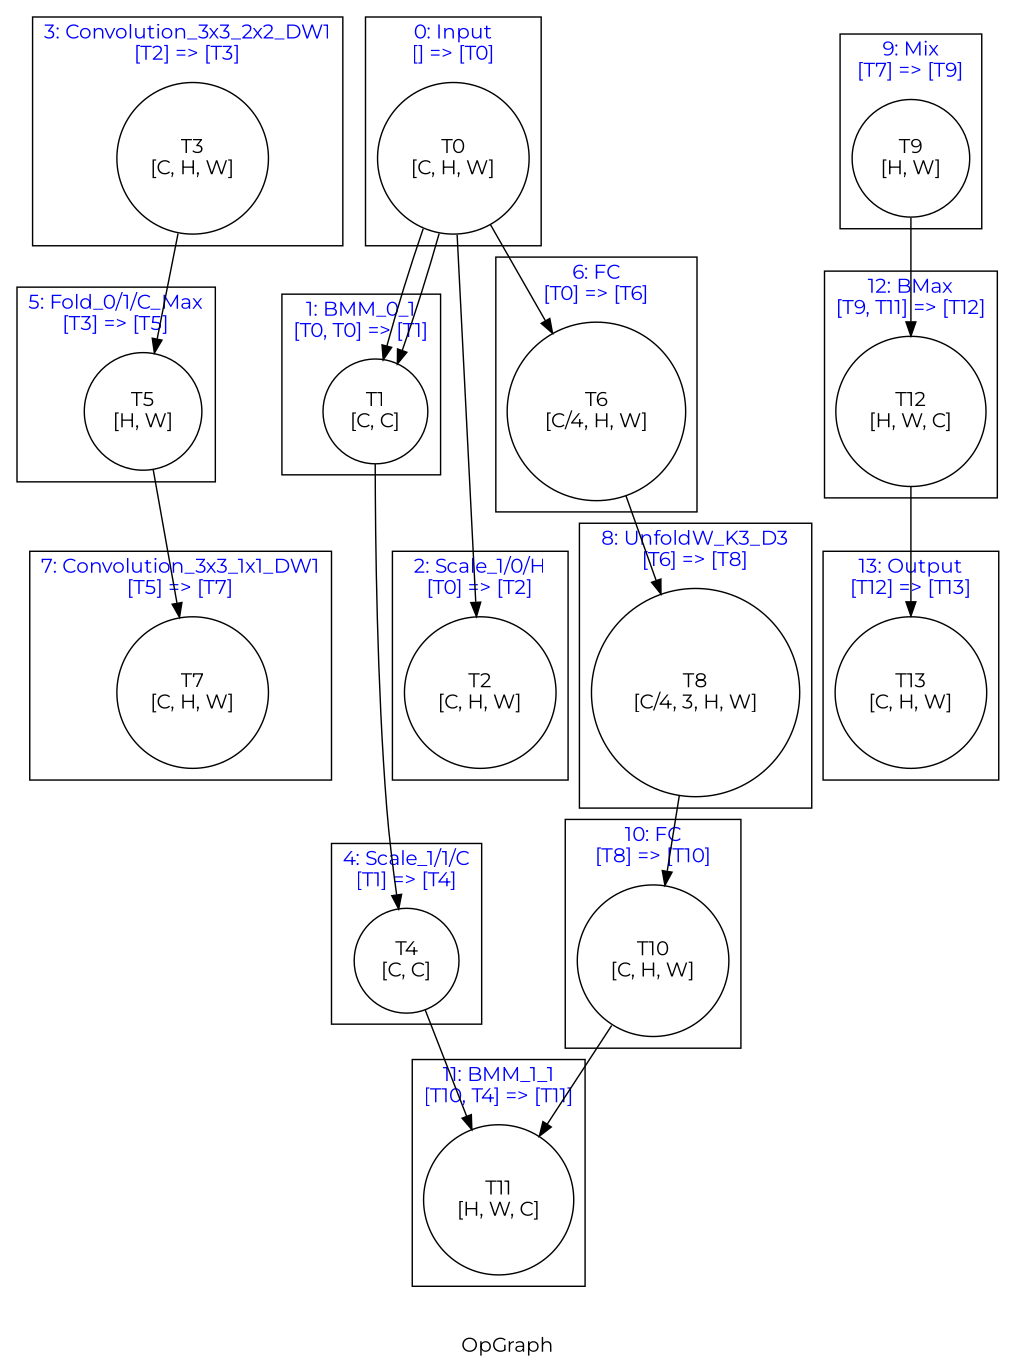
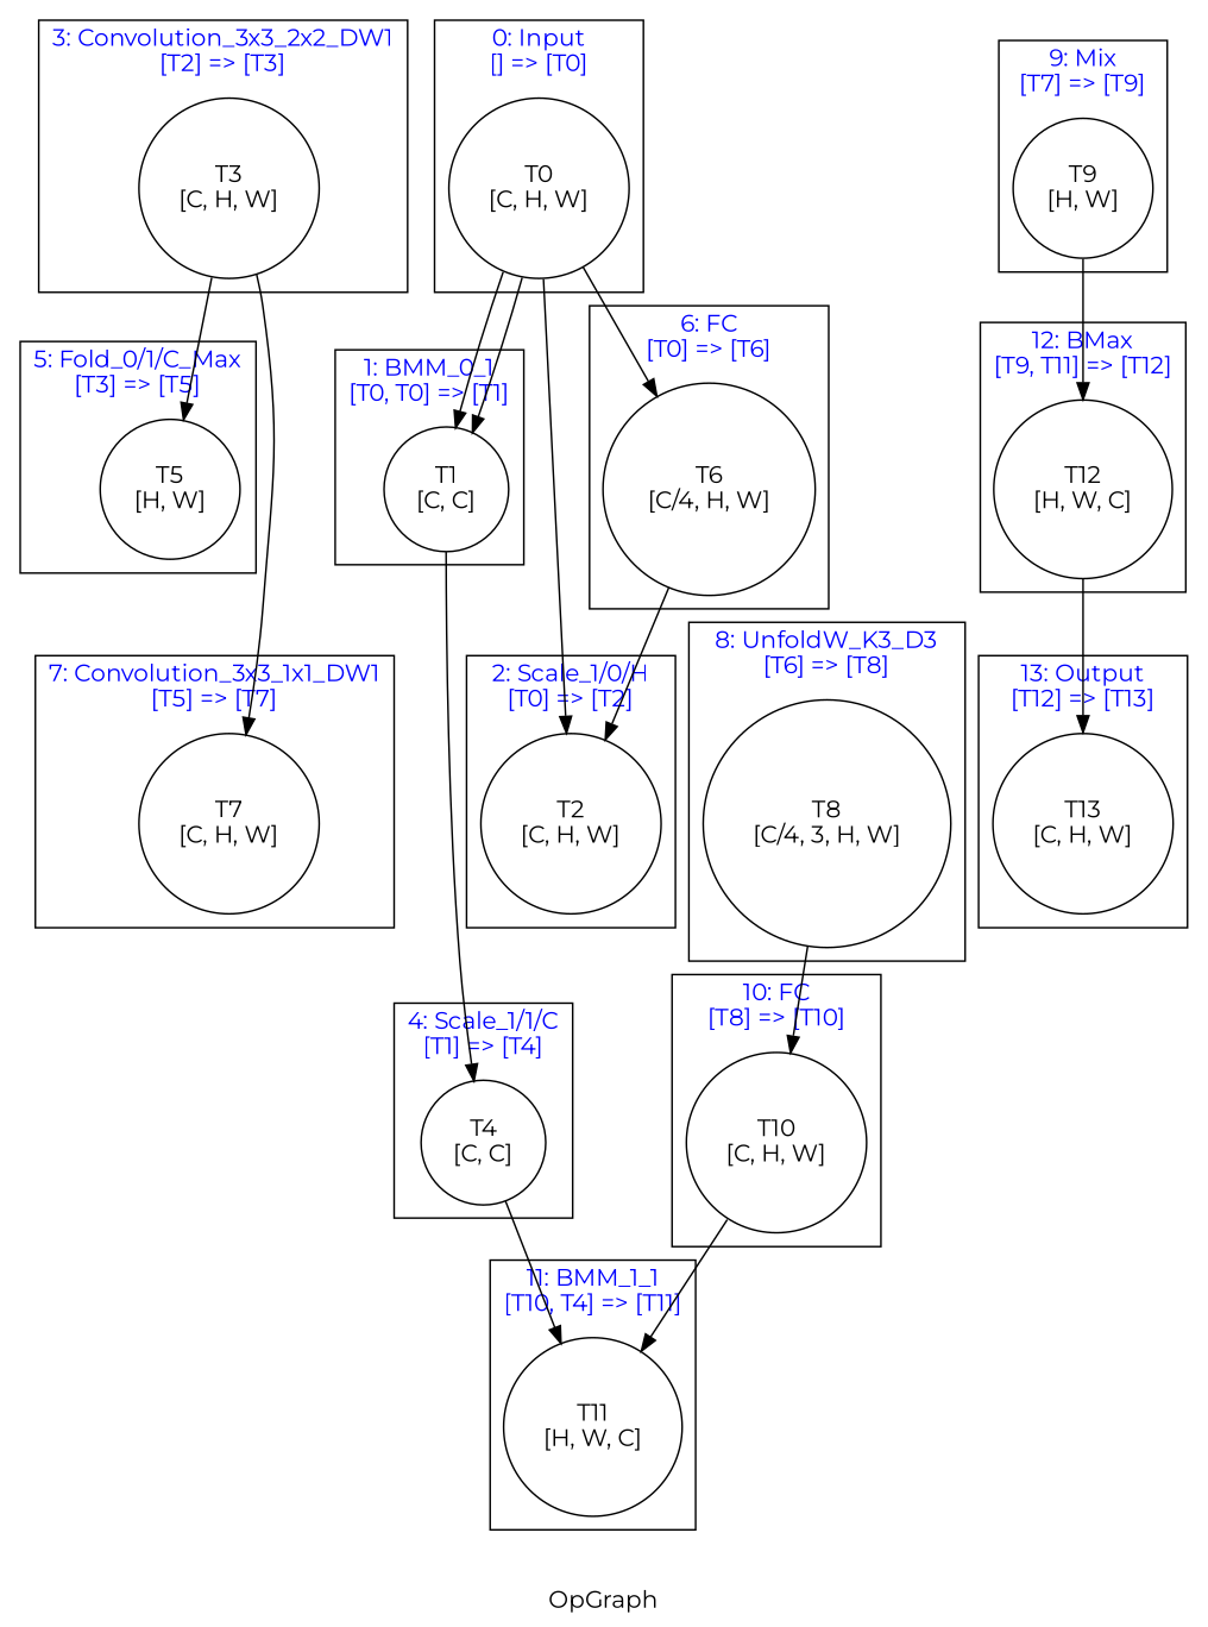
  digraph {
    fontname=Montserrat
    label=OpGraph
    node [color=black fontname=Montserrat shape=circle]
    edge [fontname=Montserrat]
    n1 [label="T3\n[C, H, W]"]
    n2 [label="T0\n[C, H, W]"]
    n3 [label="T1\n[C, C]"]
    n4 [label="T2\n[C, H, W]"]
    n5 [label="T4\n[C, C]"]
    n6 [label="T5\n[H, W]"]
    n7 [label="T6\n[C/4, H, W]"]
    n8 [label="T7\n[C, H, W]"]
    n9 [label="T8\n[C/4, 3, H, W]"]
    n10 [label="T9\n[H, W]"]
    n11 [label="T10\n[C, H, W]"]
    n12 [label="T11\n[H, W, C]"]
    n13 [label="T12\n[H, W, C]"]
    n14 [label="T13\n[C, H, W]"]
    subgraph cluster_1 {
      fontcolor=blue
      label="3: Convolution_3x3_2x2_DW1\n[T2] => [T3]"
      n1
    }
    subgraph sub_2 {
      n1
      n2
      n3
      n4
      n5
      n6
      n7
      n8
      n9
      n10
      n11
      n12
      n13
      n14
    }
    subgraph cluster_3 {
      fontcolor=blue
      label="0: Input\n[] => [T0]"
      n2
    }
    subgraph cluster_4 {
      fontcolor=blue
      label="1: BMM_0_1\n[T0, T0] => [T1]"
      n3
    }
    subgraph cluster_5 {
      fontcolor=blue
      label="2: Scale_1/0/H\n[T0] => [T2]"
      n4
    }
    subgraph cluster_6 {
      fontcolor=blue
      label="4: Scale_1/1/C\n[T1] => [T4]"
      n5
    }
    subgraph cluster_7 {
      fontcolor=blue
      label="5: Fold_0/1/C_Max\n[T3] => [T5]"
      n6
    }
    subgraph cluster_8 {
      fontcolor=blue
      label="6: FC\n[T0] => [T6]"
      n7
    }
    subgraph cluster_9 {
      fontcolor=blue
      label="7: Convolution_3x3_1x1_DW1\n[T5] => [T7]"
      n8
    }
    subgraph cluster_10 {
      fontcolor=blue
      label="8: UnfoldW_K3_D3\n[T6] => [T8]"
      n9
    }
    subgraph cluster_11 {
      fontcolor=blue
      label="9: Mix\n[T7] => [T9]"
      n10
    }
    subgraph cluster_12 {
      fontcolor=blue
      label="10: FC\n[T8] => [T10]"
      n11
    }
    subgraph cluster_13 {
      fontcolor=blue
      label="11: BMM_1_1\n[T10, T4] => [T11]"
      n12
    }
    subgraph cluster_14 {
      fontcolor=blue
      label="12: BMax\n[T9, T11] => [T12]"
      n13
    }
    subgraph cluster_15 {
      fontcolor=blue
      label="13: Output\n[T12] => [T13]"
      n14
    }
    n1 -> n6
    n2 -> n3
    n2 -> n3
    n2 -> n4
    n2 -> n7
    n3 -> n5
    n5 -> n12
-   n6 -> n8
-   n7 -> n9
+   n1 -> n8
+   n7 -> n4
    n9 -> n11
    n10 -> n13
    n11 -> n12
    n13 -> n14
  }
